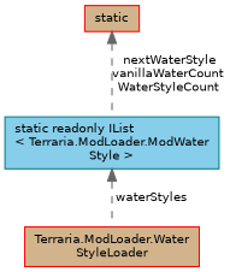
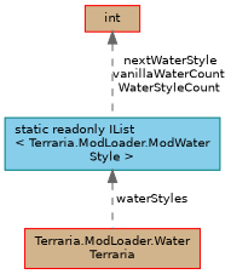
  digraph {
    fontname="DejaVu Sans"
    node [color=red fillcolor=tan fontname="DejaVu Sans" fontsize=10 shape=record style=filled]
    edge [color=gray40 dir=back fontname="DejaVu Sans" fontsize=10 labelfontname=Helvetica labelfontsize=10 style=dashed]
-   n1 [fontcolor=black height=0.2 label="Terraria.ModLoader.Water\lStyleLoader" width=0.4]
+   n1 [fontcolor=black height=0.2 label="Terraria.ModLoader.Water\lTerraria" width=0.4]
    n2 [color=teal fillcolor=skyblue height=0.2 label="static readonly IList\l\< Terraria.ModLoader.ModWater\lStyle \>" width=0.4]
-   n3 [height=0.2 label=static width=0.4]
+   n3 [height=0.2 label=int width=0.4]
    n2 -> n1 [label=" waterStyles"]
    n3 -> n2 [label=" nextWaterStyle\nvanillaWaterCount\nWaterStyleCount"]
  }
